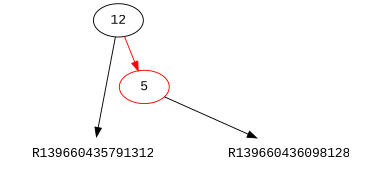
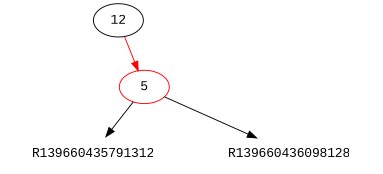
  digraph {
    fontname="Liberation Mono"
    node [fontname="Liberation Mono" color=none]
    edge [fontname="Liberation Mono"]
    n1 [label=12 color=""]
    n2 [color=red label=5]
    R139660435791312
    R139660436098128
    n1 -> n2 [color=red]
-   n1 -> R139660435791312
+   n2 -> R139660435791312
    n2 -> R139660436098128
  }
